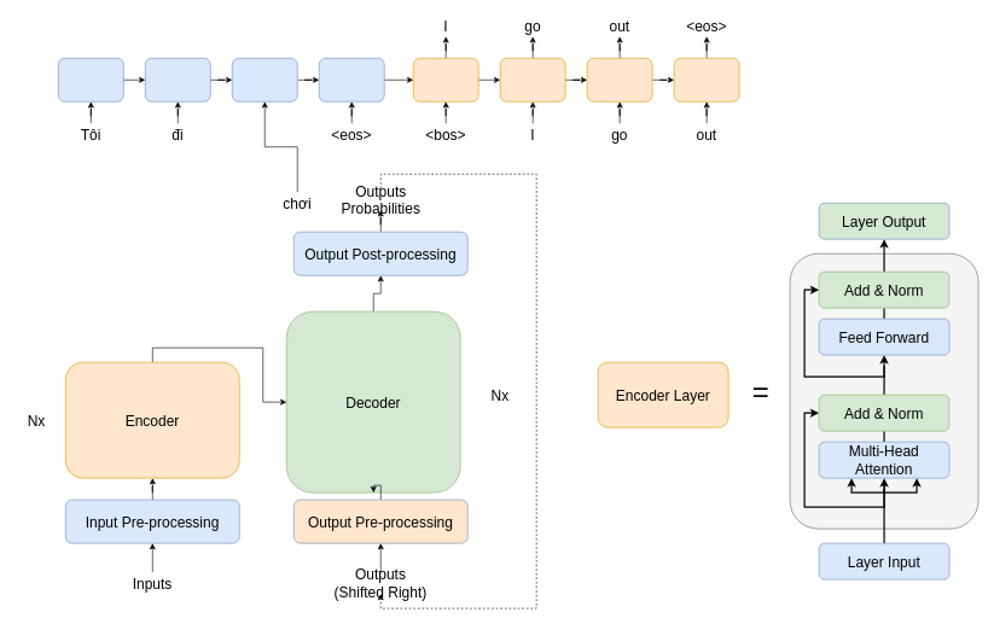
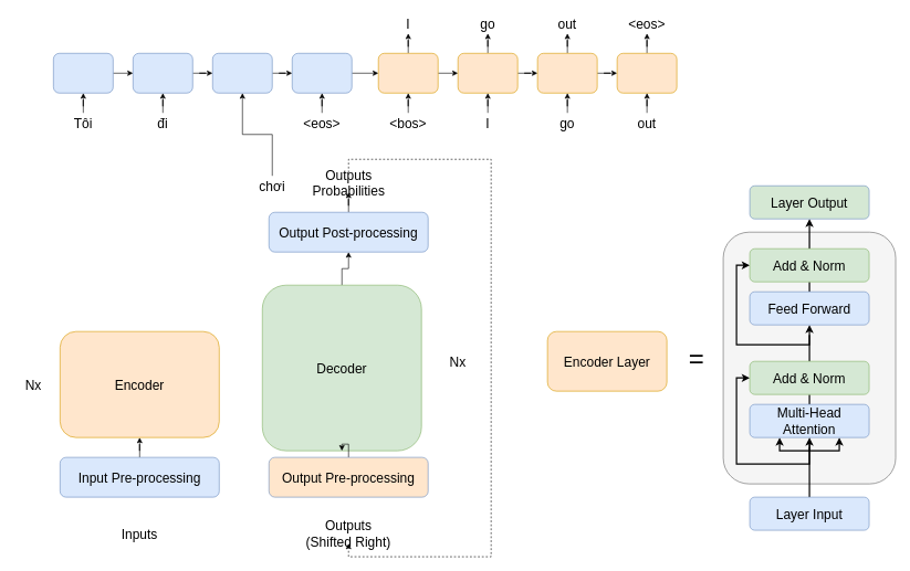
  <mxCell id="0" />
  <mxCell id="1" parent="0" />
  <mxCell id="2" style="edgeStyle=orthogonalEdgeStyle;rounded=0;orthogonalLoop=1;jettySize=auto;html=1;exitX=1;exitY=0.5;exitDx=0;exitDy=0;entryX=0;entryY=0.5;entryDx=0;entryDy=0;fontSize=20;" edge="1" parent="1" source="3" target="7"><mxGeometry relative="1" as="geometry" /></mxCell>
  <mxCell id="3" value="" style="rounded=1;whiteSpace=wrap;html=1;fillColor=#dae8fc;strokeColor=#6c8ebf;" vertex="1" parent="1"><mxGeometry x="80" y="80" width="90" height="60" as="geometry" /></mxCell>
  <mxCell id="4" value="" style="edgeStyle=orthogonalEdgeStyle;rounded=0;orthogonalLoop=1;jettySize=auto;html=1;" edge="1" parent="1" source="5" target="3"><mxGeometry relative="1" as="geometry" /></mxCell>
  <mxCell id="5" value="&lt;font style=&quot;font-size: 20px;&quot;&gt;Tôi&lt;/font&gt;" style="text;html=1;strokeColor=none;fillColor=none;align=center;verticalAlign=middle;whiteSpace=wrap;rounded=0;" vertex="1" parent="1"><mxGeometry x="95" y="170" width="60" height="30" as="geometry" /></mxCell>
  <mxCell id="6" value="" style="edgeStyle=orthogonalEdgeStyle;rounded=0;orthogonalLoop=1;jettySize=auto;html=1;fontSize=20;" edge="1" parent="1" source="7" target="11"><mxGeometry relative="1" as="geometry" /></mxCell>
  <mxCell id="7" value="" style="rounded=1;whiteSpace=wrap;html=1;fillColor=#dae8fc;strokeColor=#6c8ebf;" vertex="1" parent="1"><mxGeometry x="200" y="80" width="90" height="60" as="geometry" /></mxCell>
  <mxCell id="8" value="" style="edgeStyle=orthogonalEdgeStyle;rounded=0;orthogonalLoop=1;jettySize=auto;html=1;" edge="1" parent="1" source="9" target="7"><mxGeometry relative="1" as="geometry" /></mxCell>
  <mxCell id="9" value="&lt;font style=&quot;font-size: 20px;&quot;&gt;đi&lt;/font&gt;" style="text;html=1;strokeColor=none;fillColor=none;align=center;verticalAlign=middle;whiteSpace=wrap;rounded=0;" vertex="1" parent="1"><mxGeometry x="215" y="170" width="60" height="30" as="geometry" /></mxCell>
  <mxCell id="10" value="" style="edgeStyle=orthogonalEdgeStyle;rounded=0;orthogonalLoop=1;jettySize=auto;html=1;fontSize=20;" edge="1" parent="1" source="11" target="15"><mxGeometry relative="1" as="geometry" /></mxCell>
  <mxCell id="11" value="" style="rounded=1;whiteSpace=wrap;html=1;fillColor=#dae8fc;strokeColor=#6c8ebf;" vertex="1" parent="1"><mxGeometry x="320" y="80" width="90" height="60" as="geometry" /></mxCell>
  <mxCell id="12" value="" style="edgeStyle=orthogonalEdgeStyle;rounded=0;orthogonalLoop=1;jettySize=auto;html=1;" edge="1" parent="1" source="13" target="11"><mxGeometry relative="1" as="geometry" /></mxCell>
  <mxCell id="13" value="&lt;font style=&quot;font-size: 20px;&quot;&gt;chơi&lt;/font&gt;" style="text;html=1;strokeColor=none;fillColor=none;align=center;verticalAlign=middle;whiteSpace=wrap;rounded=0;" vertex="1" parent="1"><mxGeometry x="380" y="265" width="60" height="30" as="geometry" /></mxCell>
  <mxCell id="14" value="" style="edgeStyle=orthogonalEdgeStyle;rounded=0;orthogonalLoop=1;jettySize=auto;html=1;fontSize=20;" edge="1" parent="1" source="15" target="20"><mxGeometry relative="1" as="geometry" /></mxCell>
  <mxCell id="15" value="" style="rounded=1;whiteSpace=wrap;html=1;fillColor=#dae8fc;strokeColor=#6c8ebf;" vertex="1" parent="1"><mxGeometry x="440" y="80" width="90" height="60" as="geometry" /></mxCell>
  <mxCell id="16" value="" style="edgeStyle=orthogonalEdgeStyle;rounded=0;orthogonalLoop=1;jettySize=auto;html=1;" edge="1" parent="1" source="17" target="15"><mxGeometry relative="1" as="geometry" /></mxCell>
  <mxCell id="17" value="&lt;font style=&quot;font-size: 20px;&quot;&gt;&amp;lt;eos&amp;gt;&lt;/font&gt;" style="text;html=1;strokeColor=none;fillColor=none;align=center;verticalAlign=middle;whiteSpace=wrap;rounded=0;" vertex="1" parent="1"><mxGeometry x="455" y="170" width="60" height="30" as="geometry" /></mxCell>
  <mxCell id="18" style="edgeStyle=orthogonalEdgeStyle;rounded=0;orthogonalLoop=1;jettySize=auto;html=1;exitX=1;exitY=0.5;exitDx=0;exitDy=0;entryX=0;entryY=0.5;entryDx=0;entryDy=0;fontSize=20;" edge="1" parent="1" source="20" target="25"><mxGeometry relative="1" as="geometry" /></mxCell>
  <mxCell id="19" value="" style="edgeStyle=orthogonalEdgeStyle;rounded=0;orthogonalLoop=1;jettySize=auto;html=1;fontSize=20;" edge="1" parent="1" source="20" target="37"><mxGeometry relative="1" as="geometry" /></mxCell>
  <mxCell id="20" value="" style="rounded=1;whiteSpace=wrap;html=1;fillColor=#ffe6cc;strokeColor=#d79b00;" vertex="1" parent="1"><mxGeometry x="570" y="80" width="90" height="60" as="geometry" /></mxCell>
  <mxCell id="21" value="" style="edgeStyle=orthogonalEdgeStyle;rounded=0;orthogonalLoop=1;jettySize=auto;html=1;" edge="1" parent="1" source="22" target="20"><mxGeometry relative="1" as="geometry" /></mxCell>
  <mxCell id="22" value="&lt;font style=&quot;font-size: 20px;&quot;&gt;&amp;lt;bos&amp;gt;&lt;/font&gt;" style="text;html=1;strokeColor=none;fillColor=none;align=center;verticalAlign=middle;whiteSpace=wrap;rounded=0;" vertex="1" parent="1"><mxGeometry x="585" y="170" width="60" height="30" as="geometry" /></mxCell>
  <mxCell id="23" value="" style="edgeStyle=orthogonalEdgeStyle;rounded=0;orthogonalLoop=1;jettySize=auto;html=1;fontSize=20;" edge="1" parent="1" source="25" target="30"><mxGeometry relative="1" as="geometry" /></mxCell>
  <mxCell id="24" value="" style="edgeStyle=orthogonalEdgeStyle;rounded=0;orthogonalLoop=1;jettySize=auto;html=1;fontSize=20;" edge="1" parent="1" source="25" target="38"><mxGeometry relative="1" as="geometry" /></mxCell>
  <mxCell id="25" value="" style="rounded=1;whiteSpace=wrap;html=1;fillColor=#ffe6cc;strokeColor=#d79b00;" vertex="1" parent="1"><mxGeometry x="690" y="80" width="90" height="60" as="geometry" /></mxCell>
  <mxCell id="26" value="" style="edgeStyle=orthogonalEdgeStyle;rounded=0;orthogonalLoop=1;jettySize=auto;html=1;" edge="1" parent="1" source="27" target="25"><mxGeometry relative="1" as="geometry" /></mxCell>
  <mxCell id="27" value="&lt;font style=&quot;font-size: 20px;&quot;&gt;I&lt;/font&gt;" style="text;html=1;strokeColor=none;fillColor=none;align=center;verticalAlign=middle;whiteSpace=wrap;rounded=0;" vertex="1" parent="1"><mxGeometry x="705" y="170" width="60" height="30" as="geometry" /></mxCell>
  <mxCell id="28" value="" style="edgeStyle=orthogonalEdgeStyle;rounded=0;orthogonalLoop=1;jettySize=auto;html=1;fontSize=20;" edge="1" parent="1" source="30" target="34"><mxGeometry relative="1" as="geometry" /></mxCell>
  <mxCell id="29" value="" style="edgeStyle=orthogonalEdgeStyle;rounded=0;orthogonalLoop=1;jettySize=auto;html=1;fontSize=20;" edge="1" parent="1" source="30" target="39"><mxGeometry relative="1" as="geometry" /></mxCell>
  <mxCell id="30" value="" style="rounded=1;whiteSpace=wrap;html=1;fillColor=#ffe6cc;strokeColor=#d79b00;" vertex="1" parent="1"><mxGeometry x="810" y="80" width="90" height="60" as="geometry" /></mxCell>
  <mxCell id="31" value="" style="edgeStyle=orthogonalEdgeStyle;rounded=0;orthogonalLoop=1;jettySize=auto;html=1;" edge="1" parent="1" source="32" target="30"><mxGeometry relative="1" as="geometry" /></mxCell>
  <mxCell id="32" value="&lt;font style=&quot;font-size: 20px;&quot;&gt;go&lt;/font&gt;" style="text;html=1;strokeColor=none;fillColor=none;align=center;verticalAlign=middle;whiteSpace=wrap;rounded=0;" vertex="1" parent="1"><mxGeometry x="825" y="170" width="60" height="30" as="geometry" /></mxCell>
  <mxCell id="33" value="" style="edgeStyle=orthogonalEdgeStyle;rounded=0;orthogonalLoop=1;jettySize=auto;html=1;fontSize=20;" edge="1" parent="1" source="34" target="40"><mxGeometry relative="1" as="geometry" /></mxCell>
  <mxCell id="34" value="" style="rounded=1;whiteSpace=wrap;html=1;fillColor=#ffe6cc;strokeColor=#d79b00;" vertex="1" parent="1"><mxGeometry x="930" y="80" width="90" height="60" as="geometry" /></mxCell>
  <mxCell id="35" value="" style="edgeStyle=orthogonalEdgeStyle;rounded=0;orthogonalLoop=1;jettySize=auto;html=1;" edge="1" parent="1" source="36" target="34"><mxGeometry relative="1" as="geometry" /></mxCell>
  <mxCell id="36" value="&lt;font style=&quot;font-size: 20px;&quot;&gt;out&lt;/font&gt;" style="text;html=1;strokeColor=none;fillColor=none;align=center;verticalAlign=middle;whiteSpace=wrap;rounded=0;" vertex="1" parent="1"><mxGeometry x="945" y="170" width="60" height="30" as="geometry" /></mxCell>
  <mxCell id="37" value="&lt;font style=&quot;font-size: 20px;&quot;&gt;I&lt;/font&gt;" style="text;html=1;strokeColor=none;fillColor=none;align=center;verticalAlign=middle;whiteSpace=wrap;rounded=0;" vertex="1" parent="1"><mxGeometry x="585" y="20" width="60" height="30" as="geometry" /></mxCell>
  <mxCell id="38" value="&lt;font style=&quot;font-size: 20px;&quot;&gt;go&lt;/font&gt;" style="text;html=1;strokeColor=none;fillColor=none;align=center;verticalAlign=middle;whiteSpace=wrap;rounded=0;" vertex="1" parent="1"><mxGeometry x="705" y="20" width="60" height="30" as="geometry" /></mxCell>
  <mxCell id="39" value="&lt;font style=&quot;font-size: 20px;&quot;&gt;out&lt;/font&gt;" style="text;html=1;strokeColor=none;fillColor=none;align=center;verticalAlign=middle;whiteSpace=wrap;rounded=0;" vertex="1" parent="1"><mxGeometry x="825" y="20" width="60" height="30" as="geometry" /></mxCell>
  <mxCell id="40" value="&lt;font style=&quot;font-size: 20px;&quot;&gt;&amp;lt;eos&amp;gt;&lt;/font&gt;" style="text;html=1;strokeColor=none;fillColor=none;align=center;verticalAlign=middle;whiteSpace=wrap;rounded=0;" vertex="1" parent="1"><mxGeometry x="945" y="20" width="60" height="30" as="geometry" /></mxCell>
  <mxCell id="41" value="" style="edgeStyle=orthogonalEdgeStyle;rounded=0;orthogonalLoop=1;jettySize=auto;html=1;fontSize=20;" edge="1" parent="1" source="42" target="44"><mxGeometry relative="1" as="geometry" /></mxCell>
  <mxCell id="42" value="&lt;font style=&quot;font-size: 20px;&quot;&gt;Input Pre-processing&lt;br&gt;&lt;/font&gt;" style="rounded=1;whiteSpace=wrap;html=1;fillColor=#dae8fc;strokeColor=#6c8ebf;" vertex="1" parent="1"><mxGeometry x="90" y="690" width="240" height="60" as="geometry" /></mxCell>
- <mxCell id="43" style="edgeStyle=orthogonalEdgeStyle;rounded=0;orthogonalLoop=1;jettySize=auto;html=1;exitX=0.5;exitY=0;exitDx=0;exitDy=0;entryX=0;entryY=0.5;entryDx=0;entryDy=0;fontSize=20;" edge="1" parent="1" source="44" target="49"><mxGeometry relative="1" as="geometry" /></mxCell>
  <mxCell id="44" value="&lt;font style=&quot;font-size: 20px;&quot;&gt;Encoder&lt;br&gt;&lt;/font&gt;" style="rounded=1;whiteSpace=wrap;html=1;fillColor=#ffe6cc;strokeColor=#d79b00;" vertex="1" parent="1"><mxGeometry x="90" y="500" width="240" height="160" as="geometry" /></mxCell>
  <mxCell id="45" value="&lt;font style=&quot;font-size: 20px;&quot;&gt;Nx&lt;/font&gt;" style="text;html=1;strokeColor=none;fillColor=none;align=center;verticalAlign=middle;whiteSpace=wrap;rounded=0;" vertex="1" parent="1"><mxGeometry x="20" y="565" width="60" height="30" as="geometry" /></mxCell>
- <mxCell id="46" style="edgeStyle=orthogonalEdgeStyle;rounded=0;orthogonalLoop=1;jettySize=auto;html=1;exitX=0.5;exitY=0;exitDx=0;exitDy=0;entryX=0.5;entryY=1;entryDx=0;entryDy=0;fontSize=20;" edge="1" parent="1" source="47" target="42"><mxGeometry relative="1" as="geometry" /></mxCell>
  <mxCell id="47" value="&lt;font style=&quot;font-size: 20px;&quot;&gt;Inputs&lt;/font&gt;" style="text;html=1;strokeColor=none;fillColor=none;align=center;verticalAlign=middle;whiteSpace=wrap;rounded=0;" vertex="1" parent="1"><mxGeometry x="180" y="790" width="60" height="30" as="geometry" /></mxCell>
  <mxCell id="48" value="" style="edgeStyle=orthogonalEdgeStyle;rounded=0;orthogonalLoop=1;jettySize=auto;html=1;fontSize=20;" edge="1" parent="1" source="49" target="56"><mxGeometry relative="1" as="geometry" /></mxCell>
  <mxCell id="49" value="&lt;font style=&quot;font-size: 20px;&quot;&gt;Decoder&lt;/font&gt;" style="rounded=1;whiteSpace=wrap;html=1;fillColor=#d5e8d4;strokeColor=#82b366;" vertex="1" parent="1"><mxGeometry x="395" y="430" width="240" height="250" as="geometry" /></mxCell>
  <mxCell id="50" value="" style="edgeStyle=orthogonalEdgeStyle;rounded=0;orthogonalLoop=1;jettySize=auto;html=1;fontSize=20;" edge="1" parent="1" source="51" target="49"><mxGeometry relative="1" as="geometry" /></mxCell>
  <mxCell id="51" value="&lt;font style=&quot;font-size: 20px;&quot;&gt;Output Pre-processing&lt;br&gt;&lt;/font&gt;" style="rounded=1;whiteSpace=wrap;html=1;fillColor=#ffe6cc;strokeColor=#6c8ebf;" vertex="1" parent="1"><mxGeometry x="405" y="690" width="240" height="60" as="geometry" /></mxCell>
- <mxCell id="52" value="" style="edgeStyle=orthogonalEdgeStyle;rounded=0;orthogonalLoop=1;jettySize=auto;html=1;fontSize=20;" edge="1" parent="1" source="53" target="51"><mxGeometry relative="1" as="geometry" /></mxCell>
  <mxCell id="53" value="&lt;div&gt;&lt;font style=&quot;font-size: 20px;&quot;&gt;Outputs&lt;/font&gt;&lt;/div&gt;&lt;div&gt;&lt;font style=&quot;font-size: 20px;&quot;&gt;(Shifted Right)&lt;br&gt;&lt;/font&gt;&lt;/div&gt;" style="text;html=1;strokeColor=none;fillColor=none;align=center;verticalAlign=middle;whiteSpace=wrap;rounded=0;" vertex="1" parent="1"><mxGeometry x="460" y="790" width="130" height="30" as="geometry" /></mxCell>
  <mxCell id="54" value="&lt;font style=&quot;font-size: 20px;&quot;&gt;Nx&lt;/font&gt;" style="text;html=1;strokeColor=none;fillColor=none;align=center;verticalAlign=middle;whiteSpace=wrap;rounded=0;" vertex="1" parent="1"><mxGeometry x="660" y="530" width="60" height="30" as="geometry" /></mxCell>
  <mxCell id="55" value="" style="edgeStyle=orthogonalEdgeStyle;rounded=0;orthogonalLoop=1;jettySize=auto;html=1;fontSize=20;" edge="1" parent="1" source="56" target="58"><mxGeometry relative="1" as="geometry" /></mxCell>
  <mxCell id="56" value="&lt;font style=&quot;font-size: 20px;&quot;&gt;Output Post-processing&lt;br&gt;&lt;/font&gt;" style="rounded=1;whiteSpace=wrap;html=1;fillColor=#dae8fc;strokeColor=#6c8ebf;" vertex="1" parent="1"><mxGeometry x="405" y="320" width="240" height="60" as="geometry" /></mxCell>
  <mxCell id="57" style="edgeStyle=orthogonalEdgeStyle;rounded=0;orthogonalLoop=1;jettySize=auto;html=1;exitX=0.5;exitY=0;exitDx=0;exitDy=0;entryX=0.5;entryY=1;entryDx=0;entryDy=0;fontSize=20;dashed=1;" edge="1" parent="1" source="58" target="53"><mxGeometry relative="1" as="geometry"><Array as="points"><mxPoint x="525" y="240" /><mxPoint x="740" y="240" /><mxPoint x="740" y="840" /><mxPoint x="525" y="840" /></Array></mxGeometry></mxCell>
  <mxCell id="58" value="&lt;font style=&quot;font-size: 20px;&quot;&gt;Outputs Probabilities&lt;br&gt;&lt;/font&gt;" style="text;html=1;strokeColor=none;fillColor=none;align=center;verticalAlign=middle;whiteSpace=wrap;rounded=0;" vertex="1" parent="1"><mxGeometry x="457.5" y="260" width="135" height="30" as="geometry" /></mxCell>
  <mxCell id="59" value="&lt;font style=&quot;font-size: 20px;&quot;&gt;Encoder Layer&lt;br&gt;&lt;/font&gt;" style="rounded=1;whiteSpace=wrap;html=1;fillColor=#ffe6cc;strokeColor=#d79b00;" vertex="1" parent="1"><mxGeometry x="825" y="500" width="180" height="90" as="geometry" /></mxCell>
  <mxCell id="60" value="" style="rounded=1;whiteSpace=wrap;html=1;fillColor=#f5f5f5;fontColor=#333333;strokeColor=#666666;" vertex="1" parent="1"><mxGeometry x="1090" y="350" width="260" height="380" as="geometry" /></mxCell>
  <mxCell id="61" style="edgeStyle=orthogonalEdgeStyle;rounded=0;orthogonalLoop=1;jettySize=auto;html=1;exitX=0;exitY=0.5;exitDx=0;exitDy=0;strokeWidth=2;fontSize=20;startArrow=classic;startFill=1;endArrow=none;endFill=0;" edge="1" parent="1" source="64"><mxGeometry relative="1" as="geometry"><mxPoint x="1220" y="505" as="targetPoint" /><Array as="points"><mxPoint x="1110" y="400" /><mxPoint x="1110" y="520" /><mxPoint x="1220" y="520" /></Array></mxGeometry></mxCell>
  <mxCell id="62" style="edgeStyle=orthogonalEdgeStyle;rounded=0;orthogonalLoop=1;jettySize=auto;html=1;exitX=0.5;exitY=1;exitDx=0;exitDy=0;entryX=0.5;entryY=0;entryDx=0;entryDy=0;strokeWidth=2;fontSize=20;startArrow=none;startFill=0;endArrow=none;endFill=0;" edge="1" parent="1" source="64" target="66"><mxGeometry relative="1" as="geometry" /></mxCell>
  <mxCell id="63" style="edgeStyle=orthogonalEdgeStyle;rounded=0;orthogonalLoop=1;jettySize=auto;html=1;exitX=0.5;exitY=0;exitDx=0;exitDy=0;entryX=0.5;entryY=1;entryDx=0;entryDy=0;strokeWidth=2;fontSize=20;startArrow=none;startFill=0;endArrow=classic;endFill=1;" edge="1" parent="1" source="64" target="75"><mxGeometry relative="1" as="geometry" /></mxCell>
  <mxCell id="64" value="&lt;font style=&quot;font-size: 20px;&quot;&gt;Add &amp;amp; Norm&lt;br&gt;&lt;/font&gt;" style="rounded=1;whiteSpace=wrap;html=1;fillColor=#d5e8d4;strokeColor=#82b366;" vertex="1" parent="1"><mxGeometry x="1130" y="375" width="180" height="50" as="geometry" /></mxCell>
  <mxCell id="65" style="edgeStyle=orthogonalEdgeStyle;rounded=0;orthogonalLoop=1;jettySize=auto;html=1;exitX=0.5;exitY=1;exitDx=0;exitDy=0;entryX=0.5;entryY=0;entryDx=0;entryDy=0;strokeWidth=2;fontSize=20;startArrow=classic;startFill=1;endArrow=none;endFill=0;" edge="1" parent="1" source="66" target="69"><mxGeometry relative="1" as="geometry" /></mxCell>
  <mxCell id="66" value="&lt;font style=&quot;font-size: 20px;&quot;&gt;Feed Forward&lt;br&gt;&lt;/font&gt;" style="rounded=1;whiteSpace=wrap;html=1;fillColor=#dae8fc;strokeColor=#6c8ebf;" vertex="1" parent="1"><mxGeometry x="1130" y="440" width="180" height="50" as="geometry" /></mxCell>
  <mxCell id="67" style="edgeStyle=orthogonalEdgeStyle;rounded=0;orthogonalLoop=1;jettySize=auto;html=1;exitX=0;exitY=0.5;exitDx=0;exitDy=0;strokeWidth=2;fontSize=20;startArrow=classic;startFill=1;endArrow=none;endFill=0;" edge="1" parent="1" source="69"><mxGeometry relative="1" as="geometry"><mxPoint x="1220" y="675" as="targetPoint" /><Array as="points"><mxPoint x="1110" y="570" /><mxPoint x="1110" y="700" /><mxPoint x="1220" y="700" /></Array></mxGeometry></mxCell>
  <mxCell id="68" style="edgeStyle=orthogonalEdgeStyle;rounded=0;orthogonalLoop=1;jettySize=auto;html=1;exitX=0.5;exitY=1;exitDx=0;exitDy=0;entryX=0.5;entryY=0;entryDx=0;entryDy=0;strokeWidth=2;fontSize=20;startArrow=none;startFill=0;endArrow=none;endFill=0;" edge="1" parent="1" source="69" target="72"><mxGeometry relative="1" as="geometry" /></mxCell>
  <mxCell id="69" value="&lt;font style=&quot;font-size: 20px;&quot;&gt;Add &amp;amp; Norm&lt;br&gt;&lt;/font&gt;" style="rounded=1;whiteSpace=wrap;html=1;fillColor=#d5e8d4;strokeColor=#82b366;" vertex="1" parent="1"><mxGeometry x="1130" y="545" width="180" height="50" as="geometry" /></mxCell>
  <mxCell id="70" style="edgeStyle=orthogonalEdgeStyle;rounded=0;orthogonalLoop=1;jettySize=auto;html=1;exitX=0.75;exitY=1;exitDx=0;exitDy=0;strokeWidth=2;fontSize=20;startArrow=classic;startFill=1;endArrow=none;endFill=0;" edge="1" parent="1" source="72"><mxGeometry relative="1" as="geometry"><mxPoint x="1220" y="665" as="targetPoint" /></mxGeometry></mxCell>
  <mxCell id="71" style="edgeStyle=orthogonalEdgeStyle;rounded=0;orthogonalLoop=1;jettySize=auto;html=1;exitX=0.25;exitY=1;exitDx=0;exitDy=0;strokeWidth=2;fontSize=20;startArrow=classic;startFill=1;endArrow=none;endFill=0;" edge="1" parent="1" source="72"><mxGeometry relative="1" as="geometry"><mxPoint x="1220" y="680" as="targetPoint" /></mxGeometry></mxCell>
  <mxCell id="72" value="&lt;font style=&quot;font-size: 20px;&quot;&gt;Multi-Head Attention&lt;br&gt;&lt;/font&gt;" style="rounded=1;whiteSpace=wrap;html=1;fillColor=#dae8fc;strokeColor=#6c8ebf;" vertex="1" parent="1"><mxGeometry x="1130" y="610" width="180" height="50" as="geometry" /></mxCell>
  <mxCell id="73" value="" style="edgeStyle=orthogonalEdgeStyle;rounded=0;orthogonalLoop=1;jettySize=auto;html=1;fontSize=20;strokeWidth=2;" edge="1" parent="1" source="74" target="72"><mxGeometry relative="1" as="geometry" /></mxCell>
  <mxCell id="74" value="&lt;font style=&quot;font-size: 20px;&quot;&gt;Layer Input&lt;br&gt;&lt;/font&gt;" style="rounded=1;whiteSpace=wrap;html=1;fillColor=#dae8fc;strokeColor=#6c8ebf;" vertex="1" parent="1"><mxGeometry x="1130" y="750" width="180" height="50" as="geometry" /></mxCell>
  <mxCell id="75" value="&lt;font style=&quot;font-size: 20px;&quot;&gt;Layer Output&lt;br&gt;&lt;/font&gt;" style="rounded=1;whiteSpace=wrap;html=1;fillColor=#d5e8d4;strokeColor=#6c8ebf;" vertex="1" parent="1"><mxGeometry x="1130" y="280" width="180" height="50" as="geometry" /></mxCell>
  <mxCell id="76" value="&lt;font style=&quot;font-size: 40px;&quot;&gt;=&lt;/font&gt;" style="text;html=1;strokeColor=none;fillColor=none;align=center;verticalAlign=middle;whiteSpace=wrap;rounded=0;" vertex="1" parent="1"><mxGeometry x="1020" y="525" width="60" height="30" as="geometry" /></mxCell>
